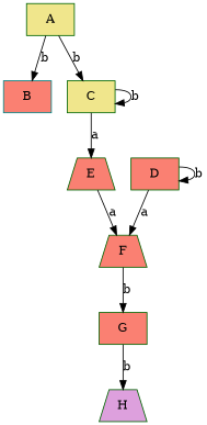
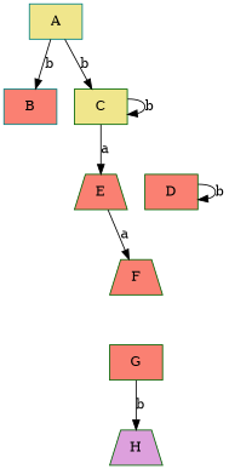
  digraph {
    rankdir=TB
    node [color=darkgreen fillcolor=salmon shape=box style=filled]
    n1 [color=teal label=B]
    n2 [fillcolor=khaki label=C]
    n3 [label=D]
    n4 [label=E shape=trapezium]
    n5 [label=F shape=trapezium]
-   n6 [fillcolor=khaki label=A]
+   n6 [color=teal fillcolor=khaki label=A]
    n7 [label=G]
    n8 [fillcolor=plum label=H shape=trapezium]
    subgraph sub_1 {
      rank=same
      n1
      n2
    }
    subgraph sub_2 {
      rank=same
      n3
      n4
    }
    n2 -> n2 [label=b]
    n2 -> n4 [label=a]
    n3 -> n3 [label=b]
-   n3 -> n5 [label=a]
    n4 -> n5 [label=a]
-   n5 -> n7 [label=b]
    n6 -> n1 [label=b]
    n6 -> n2 [label=b]
    n7 -> n8 [label=b]
  }
